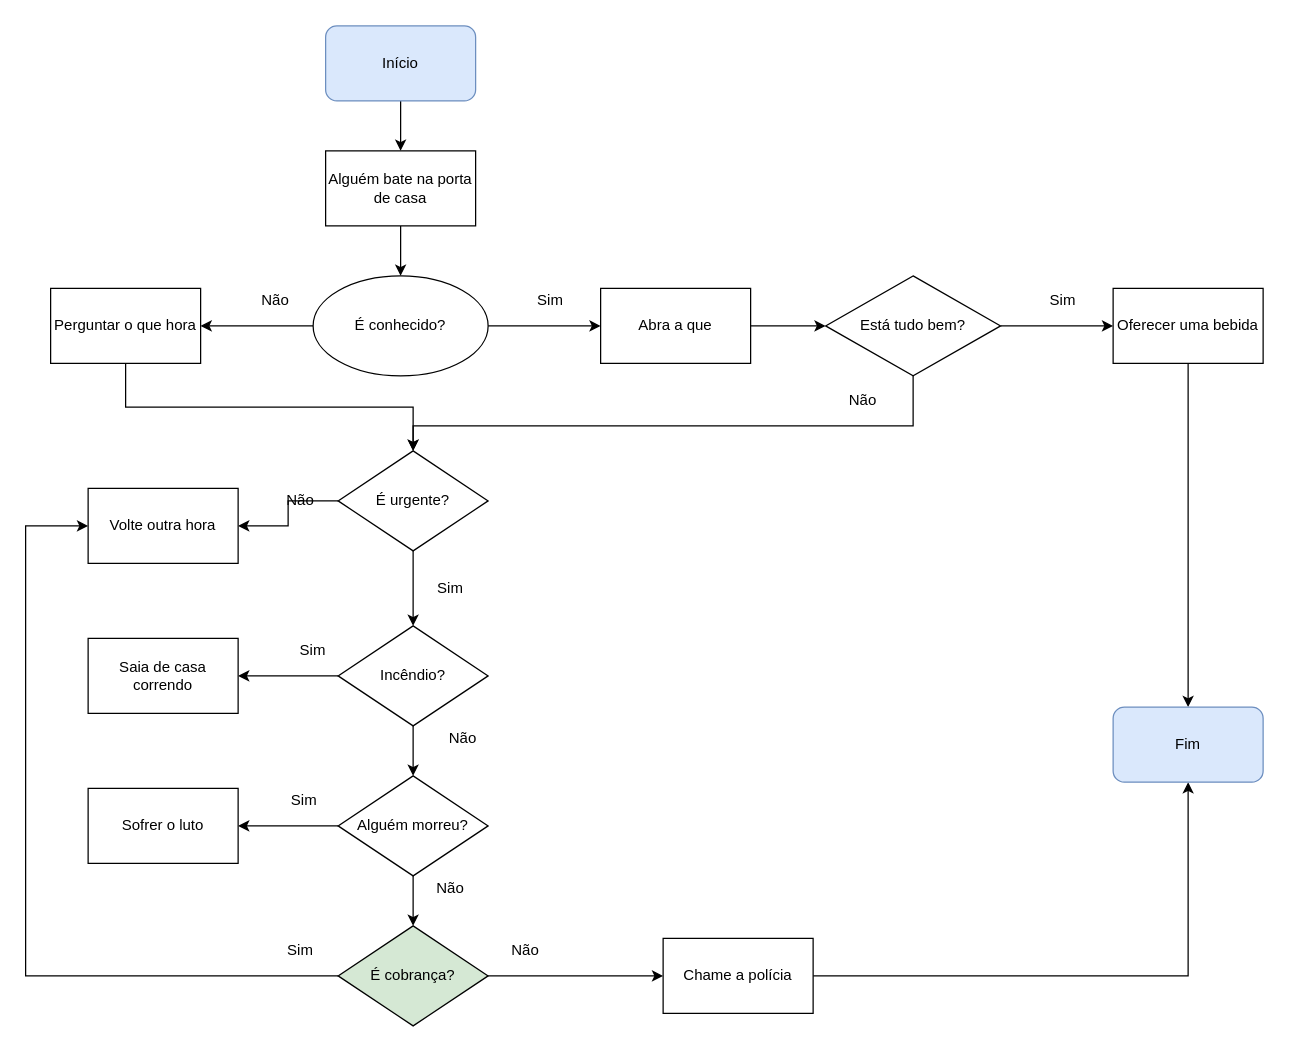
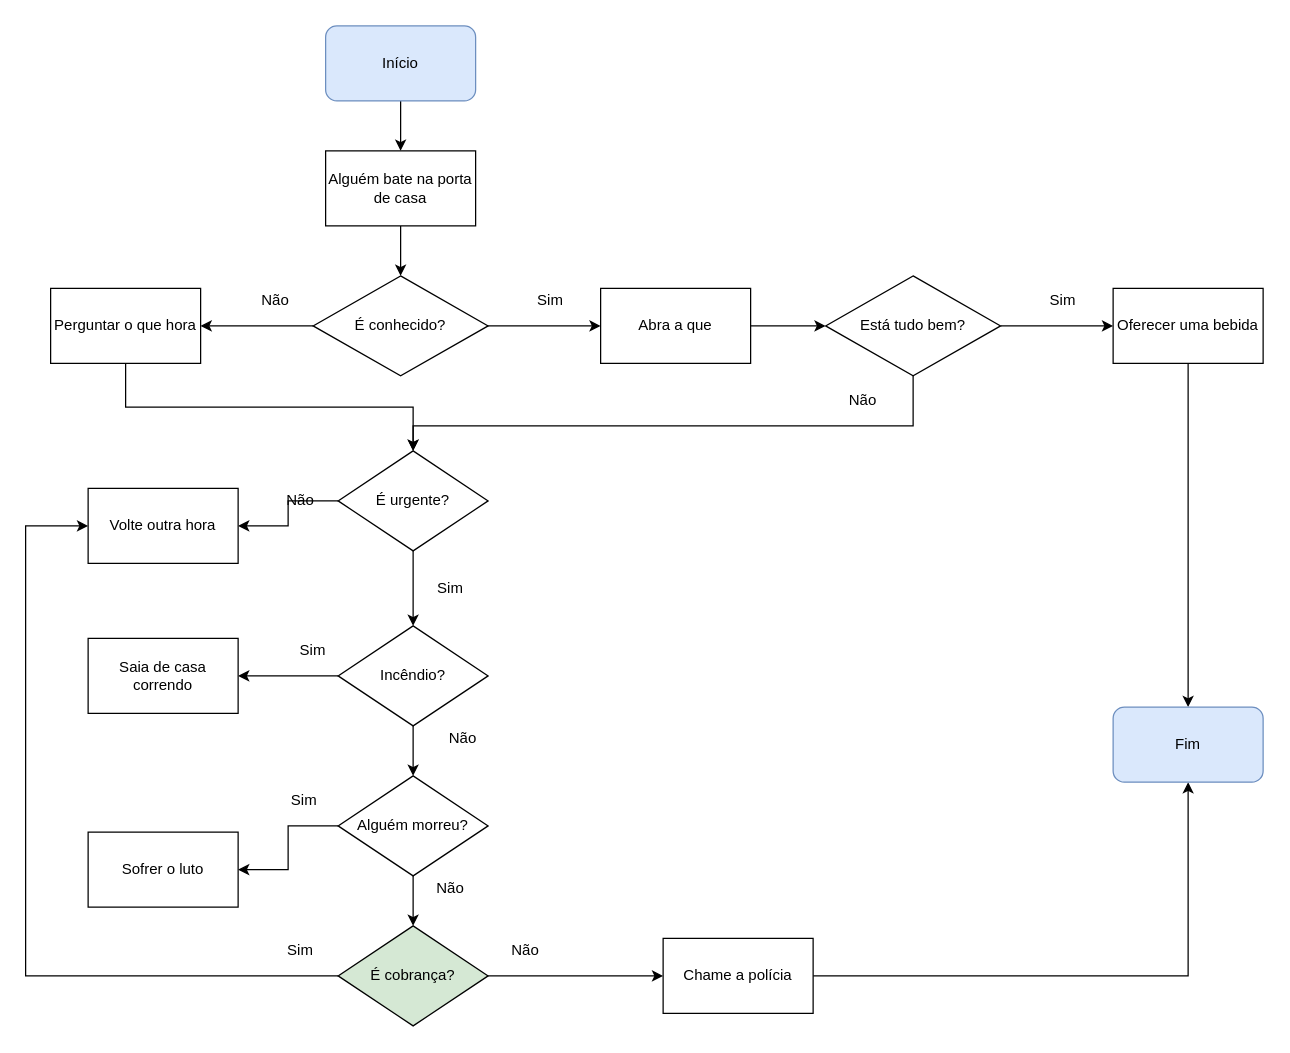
  <mxCell id="0" />
  <mxCell id="1" parent="0" />
  <mxCell id="2" value="" style="edgeStyle=orthogonalEdgeStyle;rounded=0;orthogonalLoop=1;jettySize=auto;html=1;" edge="1" parent="1" source="3" target="5"><mxGeometry relative="1" as="geometry" /></mxCell>
  <mxCell id="3" value="Início" style="rounded=1;whiteSpace=wrap;html=1;fillColor=#dae8fc;strokeColor=#6c8ebf;" vertex="1" parent="1"><mxGeometry x="260" y="20" width="120" height="60" as="geometry" /></mxCell>
  <mxCell id="4" value="" style="edgeStyle=orthogonalEdgeStyle;rounded=0;orthogonalLoop=1;jettySize=auto;html=1;" edge="1" parent="1" source="5" target="8"><mxGeometry relative="1" as="geometry" /></mxCell>
  <mxCell id="5" value="Alguém bate na porta de casa" style="rounded=0;whiteSpace=wrap;html=1;" vertex="1" parent="1"><mxGeometry x="260" y="120" width="120" height="60" as="geometry" /></mxCell>
  <mxCell id="6" value="" style="edgeStyle=orthogonalEdgeStyle;rounded=0;orthogonalLoop=1;jettySize=auto;html=1;" edge="1" parent="1" source="8" target="10"><mxGeometry relative="1" as="geometry" /></mxCell>
  <mxCell id="7" value="" style="edgeStyle=orthogonalEdgeStyle;rounded=0;orthogonalLoop=1;jettySize=auto;html=1;" edge="1" parent="1" source="8" target="13"><mxGeometry relative="1" as="geometry" /></mxCell>
- <mxCell id="8" value="É conhecido?" style="ellipse;whiteSpace=wrap;html=1;" vertex="1" parent="1"><mxGeometry x="250" y="220" width="140" height="80" as="geometry" /></mxCell>
+ <mxCell id="8" value="É conhecido?" style="rhombus;whiteSpace=wrap;html=1;rounded=0;" vertex="1" parent="1"><mxGeometry x="250" y="220" width="140" height="80" as="geometry" /></mxCell>
  <mxCell id="9" style="edgeStyle=orthogonalEdgeStyle;rounded=0;orthogonalLoop=1;jettySize=auto;html=1;entryX=0.5;entryY=0;entryDx=0;entryDy=0;exitX=0.5;exitY=1;exitDx=0;exitDy=0;" edge="1" parent="1" source="10" target="17"><mxGeometry relative="1" as="geometry" /></mxCell>
  <mxCell id="10" value="Perguntar o que hora" style="whiteSpace=wrap;html=1;rounded=0;" vertex="1" parent="1"><mxGeometry x="40" y="230" width="120" height="60" as="geometry" /></mxCell>
  <mxCell id="11" value="Não" style="text;html=1;strokeColor=none;fillColor=none;align=center;verticalAlign=middle;whiteSpace=wrap;rounded=0;" vertex="1" parent="1"><mxGeometry x="200" y="230" width="40" height="20" as="geometry" /></mxCell>
  <mxCell id="12" value="" style="edgeStyle=orthogonalEdgeStyle;rounded=0;orthogonalLoop=1;jettySize=auto;html=1;" edge="1" parent="1" source="13"><mxGeometry relative="1" as="geometry"><mxPoint x="660" y="260" as="targetPoint" /></mxGeometry></mxCell>
  <mxCell id="13" value="Abra a que" style="whiteSpace=wrap;html=1;rounded=0;" vertex="1" parent="1"><mxGeometry x="480" y="230" width="120" height="60" as="geometry" /></mxCell>
  <mxCell id="14" value="Sim" style="text;html=1;strokeColor=none;fillColor=none;align=center;verticalAlign=middle;whiteSpace=wrap;rounded=0;" vertex="1" parent="1"><mxGeometry x="420" y="230" width="40" height="20" as="geometry" /></mxCell>
  <mxCell id="15" value="" style="edgeStyle=orthogonalEdgeStyle;rounded=0;orthogonalLoop=1;jettySize=auto;html=1;" edge="1" parent="1" source="17" target="18"><mxGeometry relative="1" as="geometry" /></mxCell>
  <mxCell id="16" value="" style="edgeStyle=orthogonalEdgeStyle;rounded=0;orthogonalLoop=1;jettySize=auto;html=1;" edge="1" parent="1" source="17" target="22"><mxGeometry relative="1" as="geometry" /></mxCell>
  <mxCell id="17" value="É urgente?" style="rhombus;whiteSpace=wrap;html=1;" vertex="1" parent="1"><mxGeometry x="270" y="360" width="120" height="80" as="geometry" /></mxCell>
  <mxCell id="18" value="Volte outra hora" style="whiteSpace=wrap;html=1;" vertex="1" parent="1"><mxGeometry x="70" y="390" width="120" height="60" as="geometry" /></mxCell>
  <mxCell id="19" value="Não" style="text;html=1;strokeColor=none;fillColor=none;align=center;verticalAlign=middle;whiteSpace=wrap;rounded=0;" vertex="1" parent="1"><mxGeometry x="220" y="390" width="40" height="20" as="geometry" /></mxCell>
  <mxCell id="20" value="" style="edgeStyle=orthogonalEdgeStyle;rounded=0;orthogonalLoop=1;jettySize=auto;html=1;" edge="1" parent="1" source="22" target="27"><mxGeometry relative="1" as="geometry" /></mxCell>
  <mxCell id="21" value="" style="edgeStyle=orthogonalEdgeStyle;rounded=0;orthogonalLoop=1;jettySize=auto;html=1;" edge="1" parent="1" source="22" target="29"><mxGeometry relative="1" as="geometry" /></mxCell>
  <mxCell id="22" value="Incêndio?" style="rhombus;whiteSpace=wrap;html=1;" vertex="1" parent="1"><mxGeometry x="270" y="500" width="120" height="80" as="geometry" /></mxCell>
  <mxCell id="23" value="Sim" style="text;html=1;strokeColor=none;fillColor=none;align=center;verticalAlign=middle;whiteSpace=wrap;rounded=0;" vertex="1" parent="1"><mxGeometry x="340" y="460" width="40" height="20" as="geometry" /></mxCell>
  <mxCell id="24" value="Não" style="text;html=1;strokeColor=none;fillColor=none;align=center;verticalAlign=middle;whiteSpace=wrap;rounded=0;" vertex="1" parent="1"><mxGeometry x="400" y="750" width="40" height="20" as="geometry" /></mxCell>
  <mxCell id="25" value="" style="edgeStyle=orthogonalEdgeStyle;rounded=0;orthogonalLoop=1;jettySize=auto;html=1;" edge="1" parent="1" source="27" target="30"><mxGeometry relative="1" as="geometry" /></mxCell>
  <mxCell id="26" value="" style="edgeStyle=orthogonalEdgeStyle;rounded=0;orthogonalLoop=1;jettySize=auto;html=1;" edge="1" parent="1" source="27"><mxGeometry relative="1" as="geometry"><mxPoint x="330" y="740" as="targetPoint" /></mxGeometry></mxCell>
  <mxCell id="27" value="Alguém morreu?" style="rhombus;whiteSpace=wrap;html=1;" vertex="1" parent="1"><mxGeometry x="270" y="620" width="120" height="80" as="geometry" /></mxCell>
  <mxCell id="28" value="Sim" style="text;html=1;strokeColor=none;fillColor=none;align=center;verticalAlign=middle;whiteSpace=wrap;rounded=0;" vertex="1" parent="1"><mxGeometry x="230" y="510" width="40" height="20" as="geometry" /></mxCell>
  <mxCell id="29" value="Saia de casa correndo" style="whiteSpace=wrap;html=1;" vertex="1" parent="1"><mxGeometry x="70" y="510" width="120" height="60" as="geometry" /></mxCell>
- <mxCell id="30" value="Sofrer o luto" style="whiteSpace=wrap;html=1;" vertex="1" parent="1"><mxGeometry x="70" y="630" width="120" height="60" as="geometry" /></mxCell>
+ <mxCell id="30" value="Sofrer o luto" style="whiteSpace=wrap;html=1;" vertex="1" parent="1"><mxGeometry x="70" y="665" width="120" height="60" as="geometry" /></mxCell>
  <mxCell id="31" value="Sim" style="text;html=1;strokeColor=none;fillColor=none;align=center;verticalAlign=middle;whiteSpace=wrap;rounded=0;" vertex="1" parent="1"><mxGeometry x="223" y="630" width="40" height="20" as="geometry" /></mxCell>
  <mxCell id="32" style="edgeStyle=orthogonalEdgeStyle;rounded=0;orthogonalLoop=1;jettySize=auto;html=1;exitX=0.5;exitY=1;exitDx=0;exitDy=0;" edge="1" parent="1" source="34" target="17"><mxGeometry relative="1" as="geometry"><Array as="points"><mxPoint x="730" y="340" /><mxPoint x="330" y="340" /></Array></mxGeometry></mxCell>
  <mxCell id="33" value="" style="edgeStyle=orthogonalEdgeStyle;rounded=0;orthogonalLoop=1;jettySize=auto;html=1;" edge="1" parent="1" source="34" target="37"><mxGeometry relative="1" as="geometry" /></mxCell>
  <mxCell id="34" value="Está tudo bem?" style="rhombus;whiteSpace=wrap;html=1;rounded=0;" vertex="1" parent="1"><mxGeometry x="660" y="220" width="140" height="80" as="geometry" /></mxCell>
  <mxCell id="35" value="Não" style="text;html=1;strokeColor=none;fillColor=none;align=center;verticalAlign=middle;whiteSpace=wrap;rounded=0;" vertex="1" parent="1"><mxGeometry x="670" y="310" width="40" height="20" as="geometry" /></mxCell>
  <mxCell id="36" style="edgeStyle=orthogonalEdgeStyle;rounded=0;orthogonalLoop=1;jettySize=auto;html=1;entryX=0.5;entryY=0;entryDx=0;entryDy=0;" edge="1" parent="1" source="37" target="45"><mxGeometry relative="1" as="geometry" /></mxCell>
  <mxCell id="37" value="Oferecer uma bebida" style="whiteSpace=wrap;html=1;rounded=0;" vertex="1" parent="1"><mxGeometry x="890" y="230" width="120" height="60" as="geometry" /></mxCell>
  <mxCell id="38" value="Sim" style="text;html=1;strokeColor=none;fillColor=none;align=center;verticalAlign=middle;whiteSpace=wrap;rounded=0;" vertex="1" parent="1"><mxGeometry x="830" y="230" width="40" height="20" as="geometry" /></mxCell>
  <mxCell id="39" style="edgeStyle=orthogonalEdgeStyle;rounded=0;orthogonalLoop=1;jettySize=auto;html=1;entryX=0;entryY=0.5;entryDx=0;entryDy=0;" edge="1" parent="1" source="41" target="18"><mxGeometry relative="1" as="geometry"><Array as="points"><mxPoint x="20" y="780" /><mxPoint x="20" y="420" /></Array></mxGeometry></mxCell>
  <mxCell id="40" value="" style="edgeStyle=orthogonalEdgeStyle;rounded=0;orthogonalLoop=1;jettySize=auto;html=1;" edge="1" parent="1" source="41" target="44"><mxGeometry relative="1" as="geometry" /></mxCell>
  <mxCell id="41" value="É cobrança?" style="rhombus;whiteSpace=wrap;html=1;fillColor=#d5e8d4;" vertex="1" parent="1"><mxGeometry x="270" y="740" width="120" height="80" as="geometry" /></mxCell>
  <mxCell id="42" value="Sim" style="text;html=1;strokeColor=none;fillColor=none;align=center;verticalAlign=middle;whiteSpace=wrap;rounded=0;" vertex="1" parent="1"><mxGeometry x="220" y="750" width="40" height="20" as="geometry" /></mxCell>
  <mxCell id="43" style="edgeStyle=orthogonalEdgeStyle;rounded=0;orthogonalLoop=1;jettySize=auto;html=1;entryX=0.5;entryY=1;entryDx=0;entryDy=0;" edge="1" parent="1" source="44" target="45"><mxGeometry relative="1" as="geometry" /></mxCell>
  <mxCell id="44" value="Chame a polícia" style="rounded=0;whiteSpace=wrap;html=1;" vertex="1" parent="1"><mxGeometry x="530" y="750" width="120" height="60" as="geometry" /></mxCell>
  <mxCell id="45" value="Fim" style="rounded=1;whiteSpace=wrap;html=1;fillColor=#dae8fc;strokeColor=#6c8ebf;" vertex="1" parent="1"><mxGeometry x="890" y="565" width="120" height="60" as="geometry" /></mxCell>
  <mxCell id="46" value="Não" style="text;html=1;strokeColor=none;fillColor=none;align=center;verticalAlign=middle;whiteSpace=wrap;rounded=0;" vertex="1" parent="1"><mxGeometry x="350" y="580" width="40" height="20" as="geometry" /></mxCell>
  <mxCell id="47" value="Não" style="text;html=1;strokeColor=none;fillColor=none;align=center;verticalAlign=middle;whiteSpace=wrap;rounded=0;" vertex="1" parent="1"><mxGeometry x="340" y="700" width="40" height="20" as="geometry" /></mxCell>
